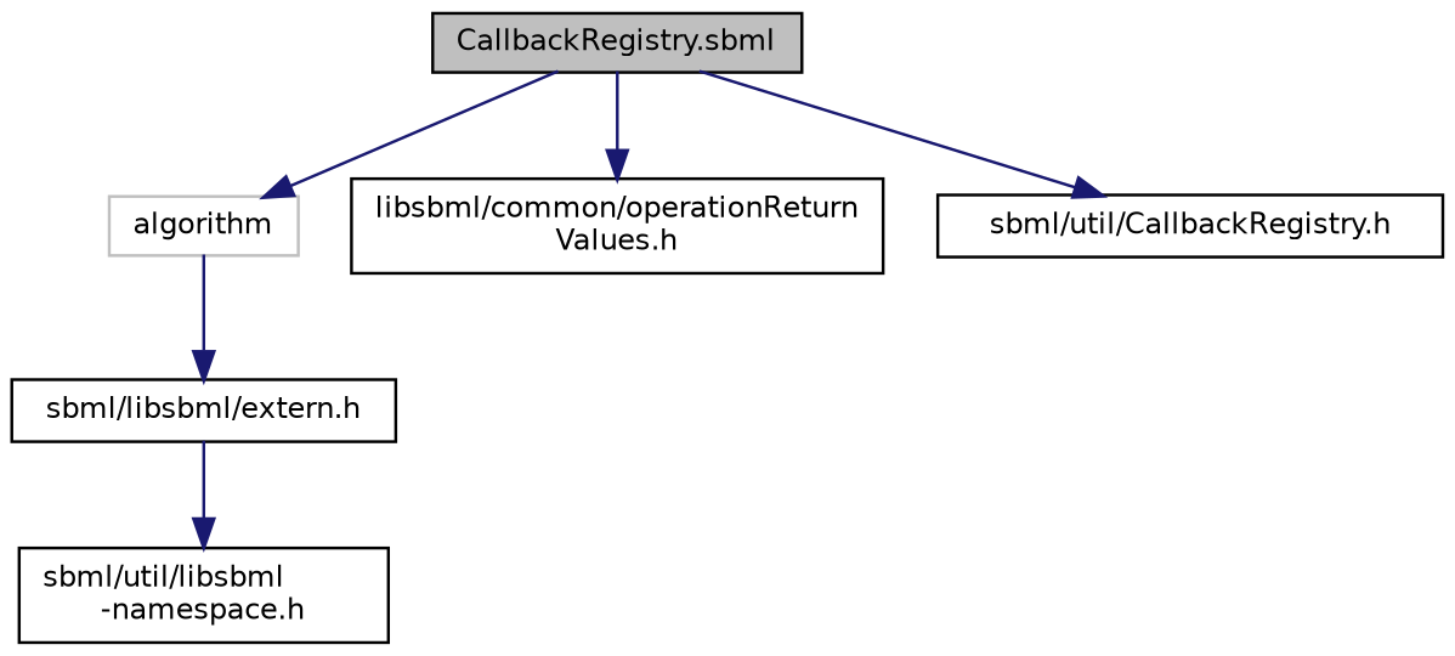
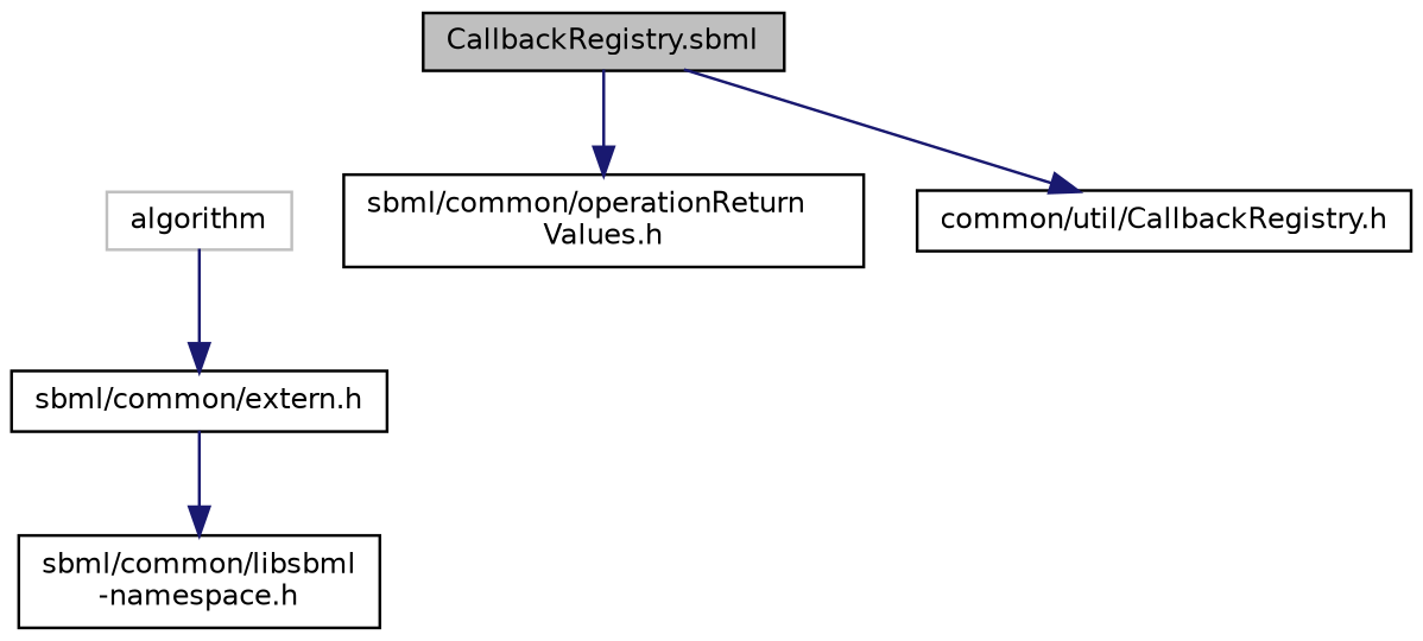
  digraph {
    node [color=black fillcolor=white fontname=Helvetica fontsize=10 shape=record style=filled]
    edge [color=midnightblue fontname=Helvetica fontsize=10 labelfontname=Helvetica labelfontsize=10 style=solid]
    n1 [fillcolor=grey75 fontcolor=black height=0.2 label="CallbackRegistry.sbml" width=0.4]
    n2 [color=grey75 height=0.2 label=algorithm width=0.4]
-   n3 [height=0.2 label="libsbml/common/operationReturn\lValues.h" width=0.4]
-   n4 [height=0.2 label="sbml/util/CallbackRegistry.h" width=0.4]
-   n5 [height=0.2 label="sbml/libsbml/extern.h" width=0.4]
-   n6 [height=0.2 label="sbml/util/libsbml\l-namespace.h" width=0.4]
-   n1 -> n2
+   n3 [height=0.2 label="sbml/common/operationReturn\lValues.h" width=0.4]
+   n4 [height=0.2 label="common/util/CallbackRegistry.h" width=0.4]
+   n5 [height=0.2 label="sbml/common/extern.h" width=0.4]
+   n6 [height=0.2 label="sbml/common/libsbml\l-namespace.h" width=0.4]
    n1 -> n3
    n1 -> n4
    n2 -> n5
    n5 -> n6
  }
